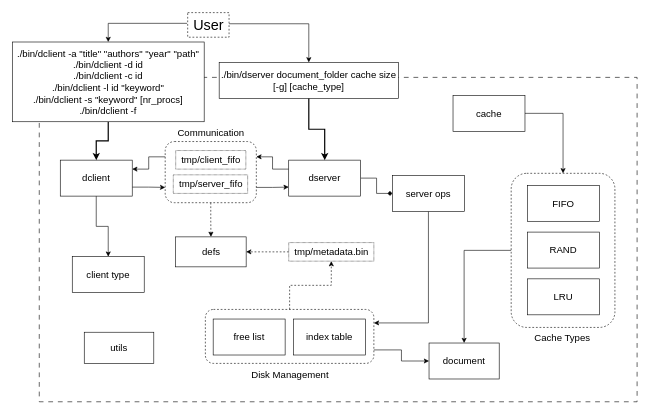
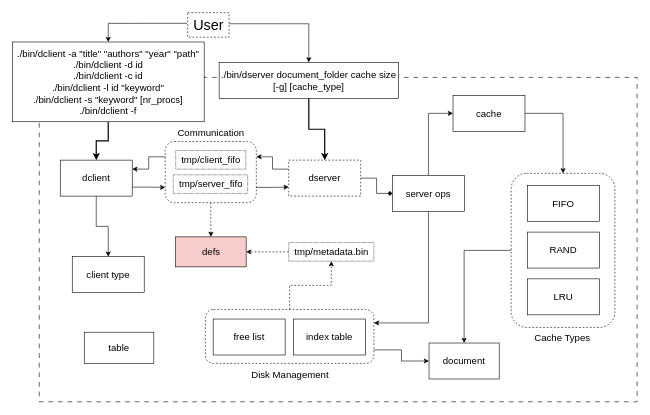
  <mxCell id="0" />
  <mxCell id="1" parent="0" />
  <mxCell id="2" value="" style="rounded=0;whiteSpace=wrap;html=1;strokeColor=default;fillColor=none;dashed=1;dashPattern=8 8;" vertex="1" parent="1"><mxGeometry x="65" y="128" width="997" height="541" as="geometry" /></mxCell>
  <mxCell id="3" style="edgeStyle=orthogonalEdgeStyle;rounded=0;orthogonalLoop=1;jettySize=auto;html=1;exitX=1;exitY=0.75;exitDx=0;exitDy=0;entryX=0;entryY=0.75;entryDx=0;entryDy=0;" edge="1" parent="1" source="5" target="13"><mxGeometry relative="1" as="geometry" /></mxCell>
  <mxCell id="4" style="edgeStyle=orthogonalEdgeStyle;rounded=0;orthogonalLoop=1;jettySize=auto;html=1;dashed=1;" edge="1" parent="1" source="5" target="31"><mxGeometry relative="1" as="geometry" /></mxCell>
  <mxCell id="5" value="" style="rounded=1;whiteSpace=wrap;html=1;fillColor=none;dashed=1;" vertex="1" parent="1"><mxGeometry x="275" y="235" width="152" height="102" as="geometry" /></mxCell>
  <mxCell id="6" style="edgeStyle=orthogonalEdgeStyle;rounded=0;orthogonalLoop=1;jettySize=auto;html=1;entryX=0.5;entryY=0;entryDx=0;entryDy=0;" edge="1" parent="1" source="7" target="30"><mxGeometry relative="1" as="geometry" /></mxCell>
  <mxCell id="7" value="" style="rounded=1;whiteSpace=wrap;html=1;fillColor=none;dashed=1;" vertex="1" parent="1"><mxGeometry x="852" y="288" width="173" height="257" as="geometry" /></mxCell>
  <mxCell id="8" style="edgeStyle=orthogonalEdgeStyle;rounded=0;orthogonalLoop=1;jettySize=auto;html=1;exitX=0.5;exitY=0;exitDx=0;exitDy=0;dashed=1;" edge="1" parent="1" source="10" target="40"><mxGeometry relative="1" as="geometry" /></mxCell>
  <mxCell id="9" style="edgeStyle=orthogonalEdgeStyle;rounded=0;orthogonalLoop=1;jettySize=auto;html=1;entryX=0;entryY=0.5;entryDx=0;entryDy=0;exitX=1;exitY=0.75;exitDx=0;exitDy=0;" edge="1" parent="1" source="10" target="30"><mxGeometry relative="1" as="geometry" /></mxCell>
  <mxCell id="10" value="" style="rounded=1;whiteSpace=wrap;html=1;fillColor=none;dashed=1;fontSize=15;" vertex="1" parent="1"><mxGeometry x="342" y="515" width="281" height="90" as="geometry" /></mxCell>
  <mxCell id="11" style="edgeStyle=orthogonalEdgeStyle;rounded=0;orthogonalLoop=1;jettySize=auto;html=1;entryX=0;entryY=0.5;entryDx=0;entryDy=0;endArrow=diamond;" edge="1" parent="1" source="13" target="27"><mxGeometry relative="1" as="geometry" /></mxCell>
  <mxCell id="12" style="edgeStyle=orthogonalEdgeStyle;rounded=0;orthogonalLoop=1;jettySize=auto;html=1;exitX=0;exitY=0.25;exitDx=0;exitDy=0;entryX=1;entryY=0.25;entryDx=0;entryDy=0;" edge="1" parent="1" source="13" target="5"><mxGeometry relative="1" as="geometry" /></mxCell>
- <mxCell id="13" value="&lt;div&gt;dserver&lt;/div&gt;" style="rounded=0;whiteSpace=wrap;html=1;fontSize=16;" vertex="1" parent="1"><mxGeometry x="481" y="266" width="120" height="60" as="geometry" /></mxCell>
+ <mxCell id="13" value="&lt;div&gt;dserver&lt;/div&gt;" style="rounded=0;whiteSpace=wrap;html=1;fontSize=16;dashed=1;" vertex="1" parent="1"><mxGeometry x="481" y="266" width="120" height="60" as="geometry" /></mxCell>
  <mxCell id="14" style="edgeStyle=orthogonalEdgeStyle;rounded=0;orthogonalLoop=1;jettySize=auto;html=1;" edge="1" parent="1" source="17" target="28"><mxGeometry relative="1" as="geometry" /></mxCell>
  <mxCell id="15" style="edgeStyle=orthogonalEdgeStyle;rounded=0;orthogonalLoop=1;jettySize=auto;html=1;entryX=0;entryY=0.75;entryDx=0;entryDy=0;exitX=1;exitY=0.75;exitDx=0;exitDy=0;" edge="1" parent="1" source="17" target="5"><mxGeometry relative="1" as="geometry" /></mxCell>
  <mxCell id="16" style="edgeStyle=orthogonalEdgeStyle;rounded=0;orthogonalLoop=1;jettySize=auto;html=1;exitX=1;exitY=0.25;exitDx=0;exitDy=0;entryX=0;entryY=0.25;entryDx=0;entryDy=0;startArrow=classic;startFill=1;endArrow=none;" edge="1" parent="1" source="17" target="5"><mxGeometry relative="1" as="geometry" /></mxCell>
  <mxCell id="17" value="dclient" style="rounded=0;whiteSpace=wrap;html=1;fontSize=16;" vertex="1" parent="1"><mxGeometry x="100" y="266" width="120" height="60" as="geometry" /></mxCell>
  <mxCell id="18" style="edgeStyle=orthogonalEdgeStyle;rounded=0;orthogonalLoop=1;jettySize=auto;html=1;entryX=0.5;entryY=0;entryDx=0;entryDy=0;exitX=1;exitY=0.5;exitDx=0;exitDy=0;" edge="1" parent="1" source="19" target="7"><mxGeometry relative="1" as="geometry" /></mxCell>
  <mxCell id="19" value="&lt;div&gt;cache&lt;/div&gt;" style="rounded=0;whiteSpace=wrap;html=1;fontSize=16;" vertex="1" parent="1"><mxGeometry x="755" y="158" width="120" height="60" as="geometry" /></mxCell>
  <mxCell id="20" value="index table" style="rounded=0;whiteSpace=wrap;html=1;fontSize=16;" vertex="1" parent="1"><mxGeometry x="489" y="531" width="120" height="60" as="geometry" /></mxCell>
  <mxCell id="21" value="free list" style="rounded=0;whiteSpace=wrap;html=1;fontSize=16;" vertex="1" parent="1"><mxGeometry x="355" y="531" width="120" height="60" as="geometry" /></mxCell>
  <mxCell id="22" value="FIFO" style="rounded=0;whiteSpace=wrap;html=1;fontSize=16;" vertex="1" parent="1"><mxGeometry x="879" y="308" width="120" height="60" as="geometry" /></mxCell>
  <mxCell id="23" value="RAND" style="rounded=0;whiteSpace=wrap;html=1;fontSize=16;" vertex="1" parent="1"><mxGeometry x="879" y="386" width="120" height="60" as="geometry" /></mxCell>
  <mxCell id="24" value="LRU" style="rounded=0;whiteSpace=wrap;html=1;fontSize=16;" vertex="1" parent="1"><mxGeometry x="879" y="464" width="120" height="60" as="geometry" /></mxCell>
  <mxCell id="25" style="edgeStyle=orthogonalEdgeStyle;rounded=0;orthogonalLoop=1;jettySize=auto;html=1;entryX=1;entryY=0.25;entryDx=0;entryDy=0;exitX=0.5;exitY=1;exitDx=0;exitDy=0;" edge="1" parent="1" source="27" target="10"><mxGeometry relative="1" as="geometry" /></mxCell>
+ <mxCell id="26" style="edgeStyle=orthogonalEdgeStyle;rounded=0;orthogonalLoop=1;jettySize=auto;html=1;entryX=0;entryY=0.5;entryDx=0;entryDy=0;" edge="1" parent="1" source="27" target="19"><mxGeometry relative="1" as="geometry" /></mxCell>
  <mxCell id="27" value="server ops" style="rounded=0;whiteSpace=wrap;html=1;fontSize=16;" vertex="1" parent="1"><mxGeometry x="654" y="291.5" width="120" height="60" as="geometry" /></mxCell>
  <mxCell id="28" value="client type" style="rounded=0;whiteSpace=wrap;html=1;fontSize=16;" vertex="1" parent="1"><mxGeometry x="120" y="427" width="120" height="60" as="geometry" /></mxCell>
- <mxCell id="29" value="utils" style="rounded=0;whiteSpace=wrap;html=1;fontSize=16;" vertex="1" parent="1"><mxGeometry x="140" y="553" width="116" height="52" as="geometry" /></mxCell>
+ <mxCell id="29" value="table" style="rounded=0;whiteSpace=wrap;html=1;fontSize=16;" vertex="1" parent="1"><mxGeometry x="140" y="553" width="116" height="52" as="geometry" /></mxCell>
  <mxCell id="30" value="document" style="rounded=0;whiteSpace=wrap;html=1;fontSize=16;" vertex="1" parent="1"><mxGeometry x="715" y="571" width="117" height="60" as="geometry" /></mxCell>
- <mxCell id="31" value="defs" style="rounded=0;whiteSpace=wrap;html=1;fontSize=16;" vertex="1" parent="1"><mxGeometry x="292.5" y="394" width="117.5" height="50" as="geometry" /></mxCell>
+ <mxCell id="31" value="defs" style="rounded=0;whiteSpace=wrap;html=1;fontSize=16;fillColor=#f8cecc;" vertex="1" parent="1"><mxGeometry x="292.5" y="394" width="117.5" height="50" as="geometry" /></mxCell>
  <mxCell id="32" style="edgeStyle=orthogonalEdgeStyle;rounded=0;orthogonalLoop=1;jettySize=auto;html=1;entryX=0.5;entryY=0;entryDx=0;entryDy=0;strokeWidth=2;" edge="1" parent="1" source="33" target="17"><mxGeometry relative="1" as="geometry" /></mxCell>
  <mxCell id="33" value="&lt;div&gt;./bin/dclient -a &quot;title&quot; &quot;authors&quot; &quot;year&quot; &quot;path&quot;&lt;/div&gt;&lt;div&gt;./bin/dclient -d id&lt;/div&gt;&lt;div&gt;./bin/dclient -c id&lt;/div&gt;&lt;div&gt;./bin/dclient -l id &quot;keyword&quot;&lt;/div&gt;&lt;div&gt;./bin/dclient -s &quot;keyword&quot; [nr_procs]&lt;/div&gt;&lt;div&gt;./bin/dclient -f&lt;/div&gt;" style="rounded=0;whiteSpace=wrap;html=1;labelPosition=center;verticalLabelPosition=middle;align=center;verticalAlign=middle;fontSize=16;" vertex="1" parent="1"><mxGeometry x="20" y="69" width="320" height="133" as="geometry" /></mxCell>
  <mxCell id="34" style="edgeStyle=orthogonalEdgeStyle;rounded=0;orthogonalLoop=1;jettySize=auto;html=1;entryX=0.5;entryY=0;entryDx=0;entryDy=0;exitX=-0.014;exitY=0.436;exitDx=0;exitDy=0;exitPerimeter=0;" edge="1" parent="1" source="35" target="33"><mxGeometry relative="1" as="geometry" /></mxCell>
  <mxCell id="35" value="User" style="text;html=1;align=center;verticalAlign=middle;resizable=0;points=[];autosize=1;strokeColor=default;fillColor=none;fontSize=24;dashed=1;" vertex="1" parent="1"><mxGeometry x="312.5" y="20" width="69" height="41" as="geometry" /></mxCell>
  <mxCell id="36" value="Disk Management" style="text;html=1;align=center;verticalAlign=middle;resizable=0;points=[];autosize=1;strokeColor=none;fillColor=none;fontSize=16;" vertex="1" parent="1"><mxGeometry x="409" y="608" width="147" height="31" as="geometry" /></mxCell>
  <mxCell id="37" value="Cache Types" style="text;html=1;align=center;verticalAlign=middle;resizable=0;points=[];autosize=1;strokeColor=none;fillColor=none;fontSize=16;" vertex="1" parent="1"><mxGeometry x="881" y="546" width="112" height="31" as="geometry" /></mxCell>
  <mxCell id="38" value="tmp/server_fifo" style="text;html=1;align=center;verticalAlign=middle;resizable=0;points=[];autosize=1;strokeColor=default;fillColor=none;fontSize=16;dashed=1;dashPattern=1 1;" vertex="1" parent="1"><mxGeometry x="288.5" y="290.5" width="124" height="31" as="geometry" /></mxCell>
  <mxCell id="39" style="edgeStyle=orthogonalEdgeStyle;rounded=0;orthogonalLoop=1;jettySize=auto;html=1;dashed=1;" edge="1" parent="1" source="40" target="31"><mxGeometry relative="1" as="geometry" /></mxCell>
  <mxCell id="40" value="tmp/metadata.bin" style="text;html=1;align=center;verticalAlign=middle;resizable=0;points=[];autosize=1;strokeColor=default;fillColor=none;fontSize=16;dashed=1;dashPattern=1 1;" vertex="1" parent="1"><mxGeometry x="481" y="403.5" width="142" height="31" as="geometry" /></mxCell>
  <mxCell id="41" style="edgeStyle=orthogonalEdgeStyle;rounded=0;orthogonalLoop=1;jettySize=auto;html=1;strokeWidth=2;" edge="1" parent="1" source="42" target="13"><mxGeometry relative="1" as="geometry" /></mxCell>
  <mxCell id="42" value="./bin/dserver document_folder cache size [-g] [cache_type]" style="rounded=0;whiteSpace=wrap;html=1;fontSize=16;" vertex="1" parent="1"><mxGeometry x="365" y="103" width="299" height="60" as="geometry" /></mxCell>
  <mxCell id="43" style="edgeStyle=orthogonalEdgeStyle;rounded=0;orthogonalLoop=1;jettySize=auto;html=1;entryX=0.5;entryY=0;entryDx=0;entryDy=0;exitX=1;exitY=0.453;exitDx=0;exitDy=0;exitPerimeter=0;" edge="1" parent="1" source="35" target="42"><mxGeometry relative="1" as="geometry" /></mxCell>
  <mxCell id="44" value="tmp/client_fifo" style="text;html=1;align=center;verticalAlign=middle;resizable=0;points=[];autosize=1;strokeColor=default;fillColor=none;fontSize=16;dashed=1;dashPattern=1 1;" vertex="1" parent="1"><mxGeometry x="292.5" y="250" width="117" height="31" as="geometry" /></mxCell>
  <mxCell id="45" value="Communication" style="text;html=1;align=center;verticalAlign=middle;resizable=0;points=[];autosize=1;strokeColor=none;fillColor=none;fontSize=16;" vertex="1" parent="1"><mxGeometry x="286" y="205" width="129" height="31" as="geometry" /></mxCell>
